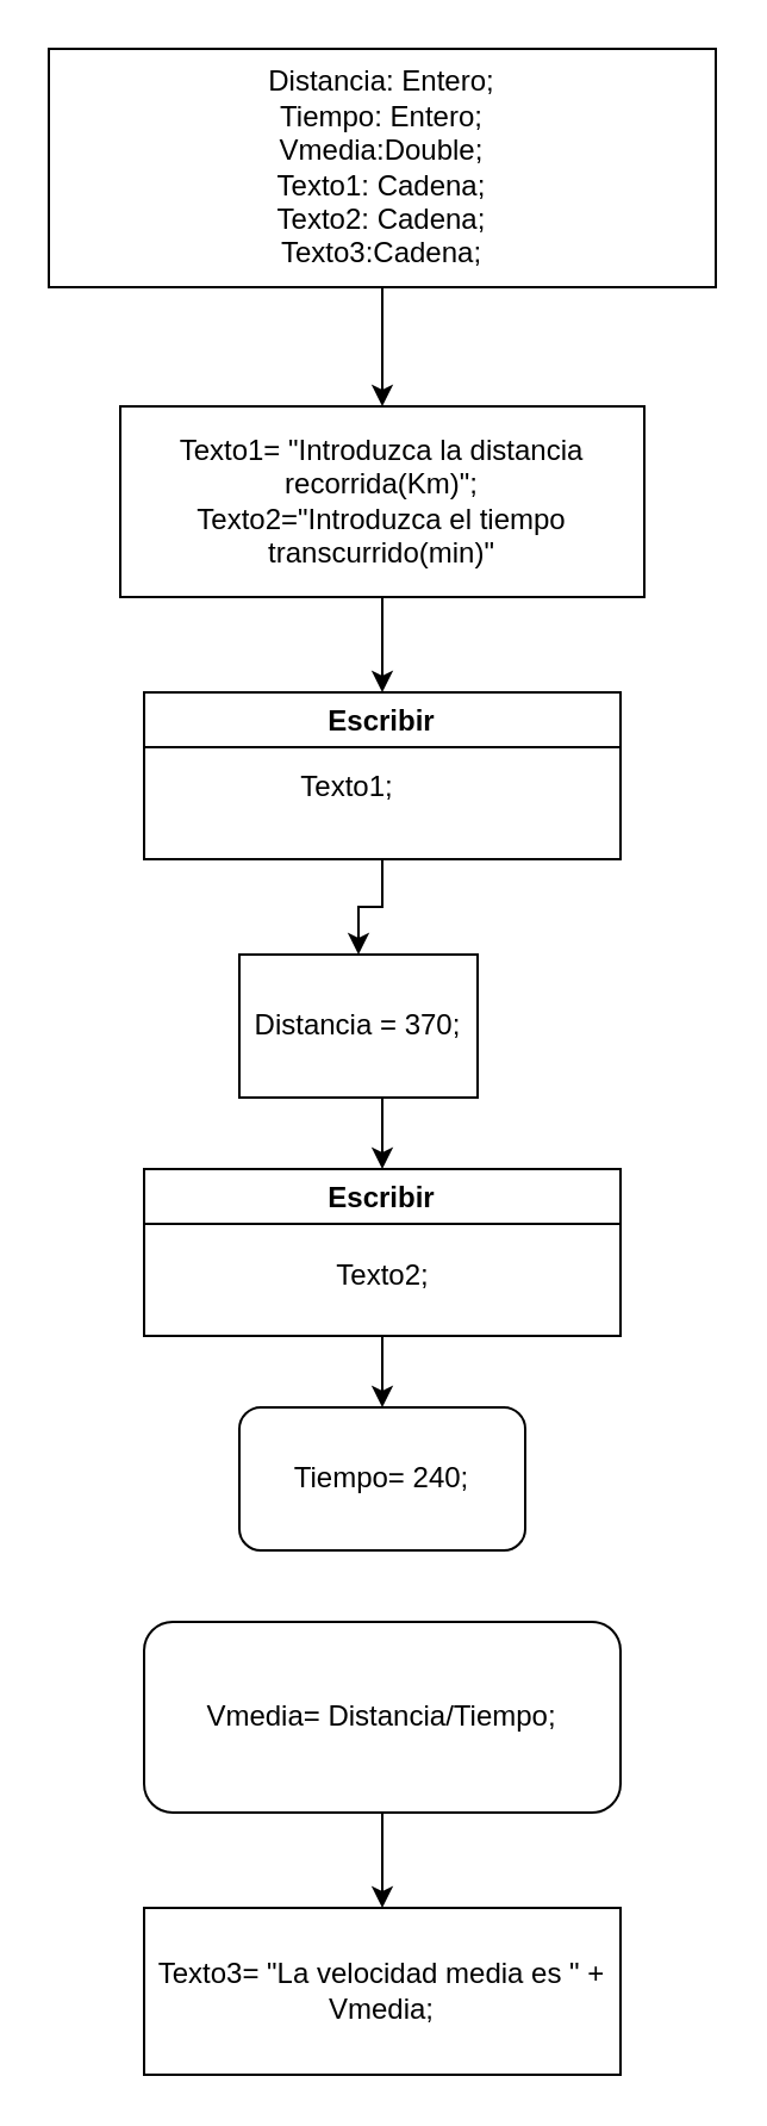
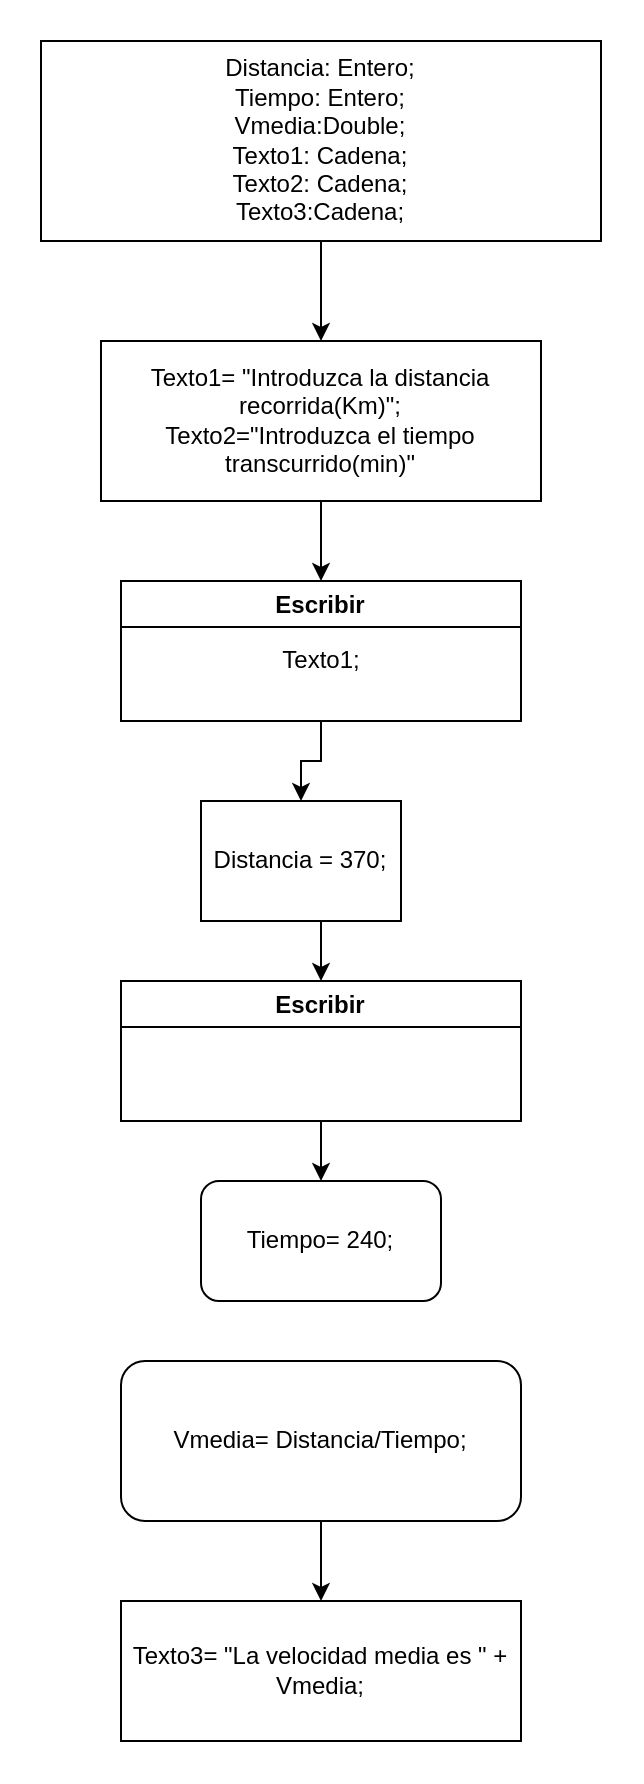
  <mxCell id="0" />
  <mxCell id="1" parent="0" />
  <mxCell id="2" style="edgeStyle=orthogonalEdgeStyle;rounded=0;orthogonalLoop=1;jettySize=auto;html=1;exitX=0.5;exitY=1;exitDx=0;exitDy=0;entryX=0.5;entryY=0;entryDx=0;entryDy=0;" edge="1" parent="1" source="3" target="5"><mxGeometry relative="1" as="geometry" /></mxCell>
  <mxCell id="3" value="Distancia: Entero;&lt;br&gt;Tiempo: Entero;&lt;br&gt;Vmedia:Double;&lt;br&gt;Texto1: Cadena;&lt;br&gt;Texto2: Cadena;&lt;br&gt;Texto3:Cadena;" style="rounded=0;whiteSpace=wrap;html=1;" vertex="1" parent="1"><mxGeometry x="20" y="20" width="280" height="100" as="geometry" /></mxCell>
  <mxCell id="4" style="edgeStyle=orthogonalEdgeStyle;rounded=0;orthogonalLoop=1;jettySize=auto;html=1;exitX=0.5;exitY=1;exitDx=0;exitDy=0;entryX=0.5;entryY=0;entryDx=0;entryDy=0;" edge="1" parent="1" source="5"><mxGeometry relative="1" as="geometry"><mxPoint x="160" y="290" as="targetPoint" /></mxGeometry></mxCell>
  <mxCell id="5" value="Texto1= &quot;Introduzca la distancia recorrida(Km)&quot;;&lt;br&gt;Texto2=&quot;Introduzca el tiempo transcurrido(min)&quot;" style="rounded=0;whiteSpace=wrap;html=1;" vertex="1" parent="1"><mxGeometry x="50" y="170" width="220" height="80" as="geometry" /></mxCell>
  <mxCell id="6" value="" style="edgeStyle=orthogonalEdgeStyle;rounded=0;orthogonalLoop=1;jettySize=auto;html=1;" edge="1" parent="1" source="7" target="10"><mxGeometry relative="1" as="geometry" /></mxCell>
  <mxCell id="7" value="Escribir" style="swimlane;" vertex="1" parent="1"><mxGeometry x="60" y="290" width="200" height="70" as="geometry" /></mxCell>
- <mxCell id="8" value="Texto1;" style="text;html=1;align=center;verticalAlign=middle;resizable=0;points=[];autosize=1;strokeColor=none;fillColor=none;" vertex="1" parent="1"><mxGeometry x="120" y="320" width="50" height="20" as="geometry" /></mxCell>
+ <mxCell id="8" value="Texto1;" style="text;html=1;align=center;verticalAlign=middle;resizable=0;points=[];autosize=1;strokeColor=none;fillColor=none;" vertex="1" parent="1"><mxGeometry x="135" y="320" width="50" height="20" as="geometry" /></mxCell>
  <mxCell id="9" style="edgeStyle=orthogonalEdgeStyle;rounded=0;orthogonalLoop=1;jettySize=auto;html=1;exitX=0.5;exitY=1;exitDx=0;exitDy=0;entryX=0.5;entryY=0;entryDx=0;entryDy=0;" edge="1" parent="1" source="10" target="12"><mxGeometry relative="1" as="geometry" /></mxCell>
  <mxCell id="10" value="Distancia = 370;" style="rounded=0;whiteSpace=wrap;html=1;" vertex="1" parent="1"><mxGeometry x="100" y="400" width="100" height="60" as="geometry" /></mxCell>
  <mxCell id="11" style="edgeStyle=orthogonalEdgeStyle;rounded=0;orthogonalLoop=1;jettySize=auto;html=1;exitX=0.5;exitY=1;exitDx=0;exitDy=0;entryX=0.5;entryY=0;entryDx=0;entryDy=0;" edge="1" parent="1" source="12" target="14"><mxGeometry relative="1" as="geometry" /></mxCell>
  <mxCell id="12" value="Escribir" style="swimlane;" vertex="1" parent="1"><mxGeometry x="60" y="490" width="200" height="70" as="geometry" /></mxCell>
- <mxCell id="13" value="Texto2;" style="text;html=1;align=center;verticalAlign=middle;resizable=0;points=[];autosize=1;strokeColor=none;fillColor=none;" vertex="1" parent="12"><mxGeometry x="75" y="34.5" width="50" height="20" as="geometry" /></mxCell>
  <mxCell id="14" value="Tiempo= 240;" style="whiteSpace=wrap;html=1;rounded=1;" vertex="1" parent="1"><mxGeometry x="100" y="590" width="120" height="60" as="geometry" /></mxCell>
  <mxCell id="15" style="edgeStyle=orthogonalEdgeStyle;rounded=0;orthogonalLoop=1;jettySize=auto;html=1;exitX=0.5;exitY=1;exitDx=0;exitDy=0;entryX=0.5;entryY=0;entryDx=0;entryDy=0;" edge="1" parent="1" source="16" target="17"><mxGeometry relative="1" as="geometry" /></mxCell>
  <mxCell id="16" value="Vmedia= Distancia/Tiempo;" style="whiteSpace=wrap;html=1;rounded=1;" vertex="1" parent="1"><mxGeometry x="60" y="680" width="200" height="80" as="geometry" /></mxCell>
  <mxCell id="17" value="Texto3= &quot;La velocidad media es &quot; + Vmedia;" style="rounded=0;whiteSpace=wrap;html=1;" vertex="1" parent="1"><mxGeometry x="60" y="800" width="200" height="70" as="geometry" /></mxCell>
